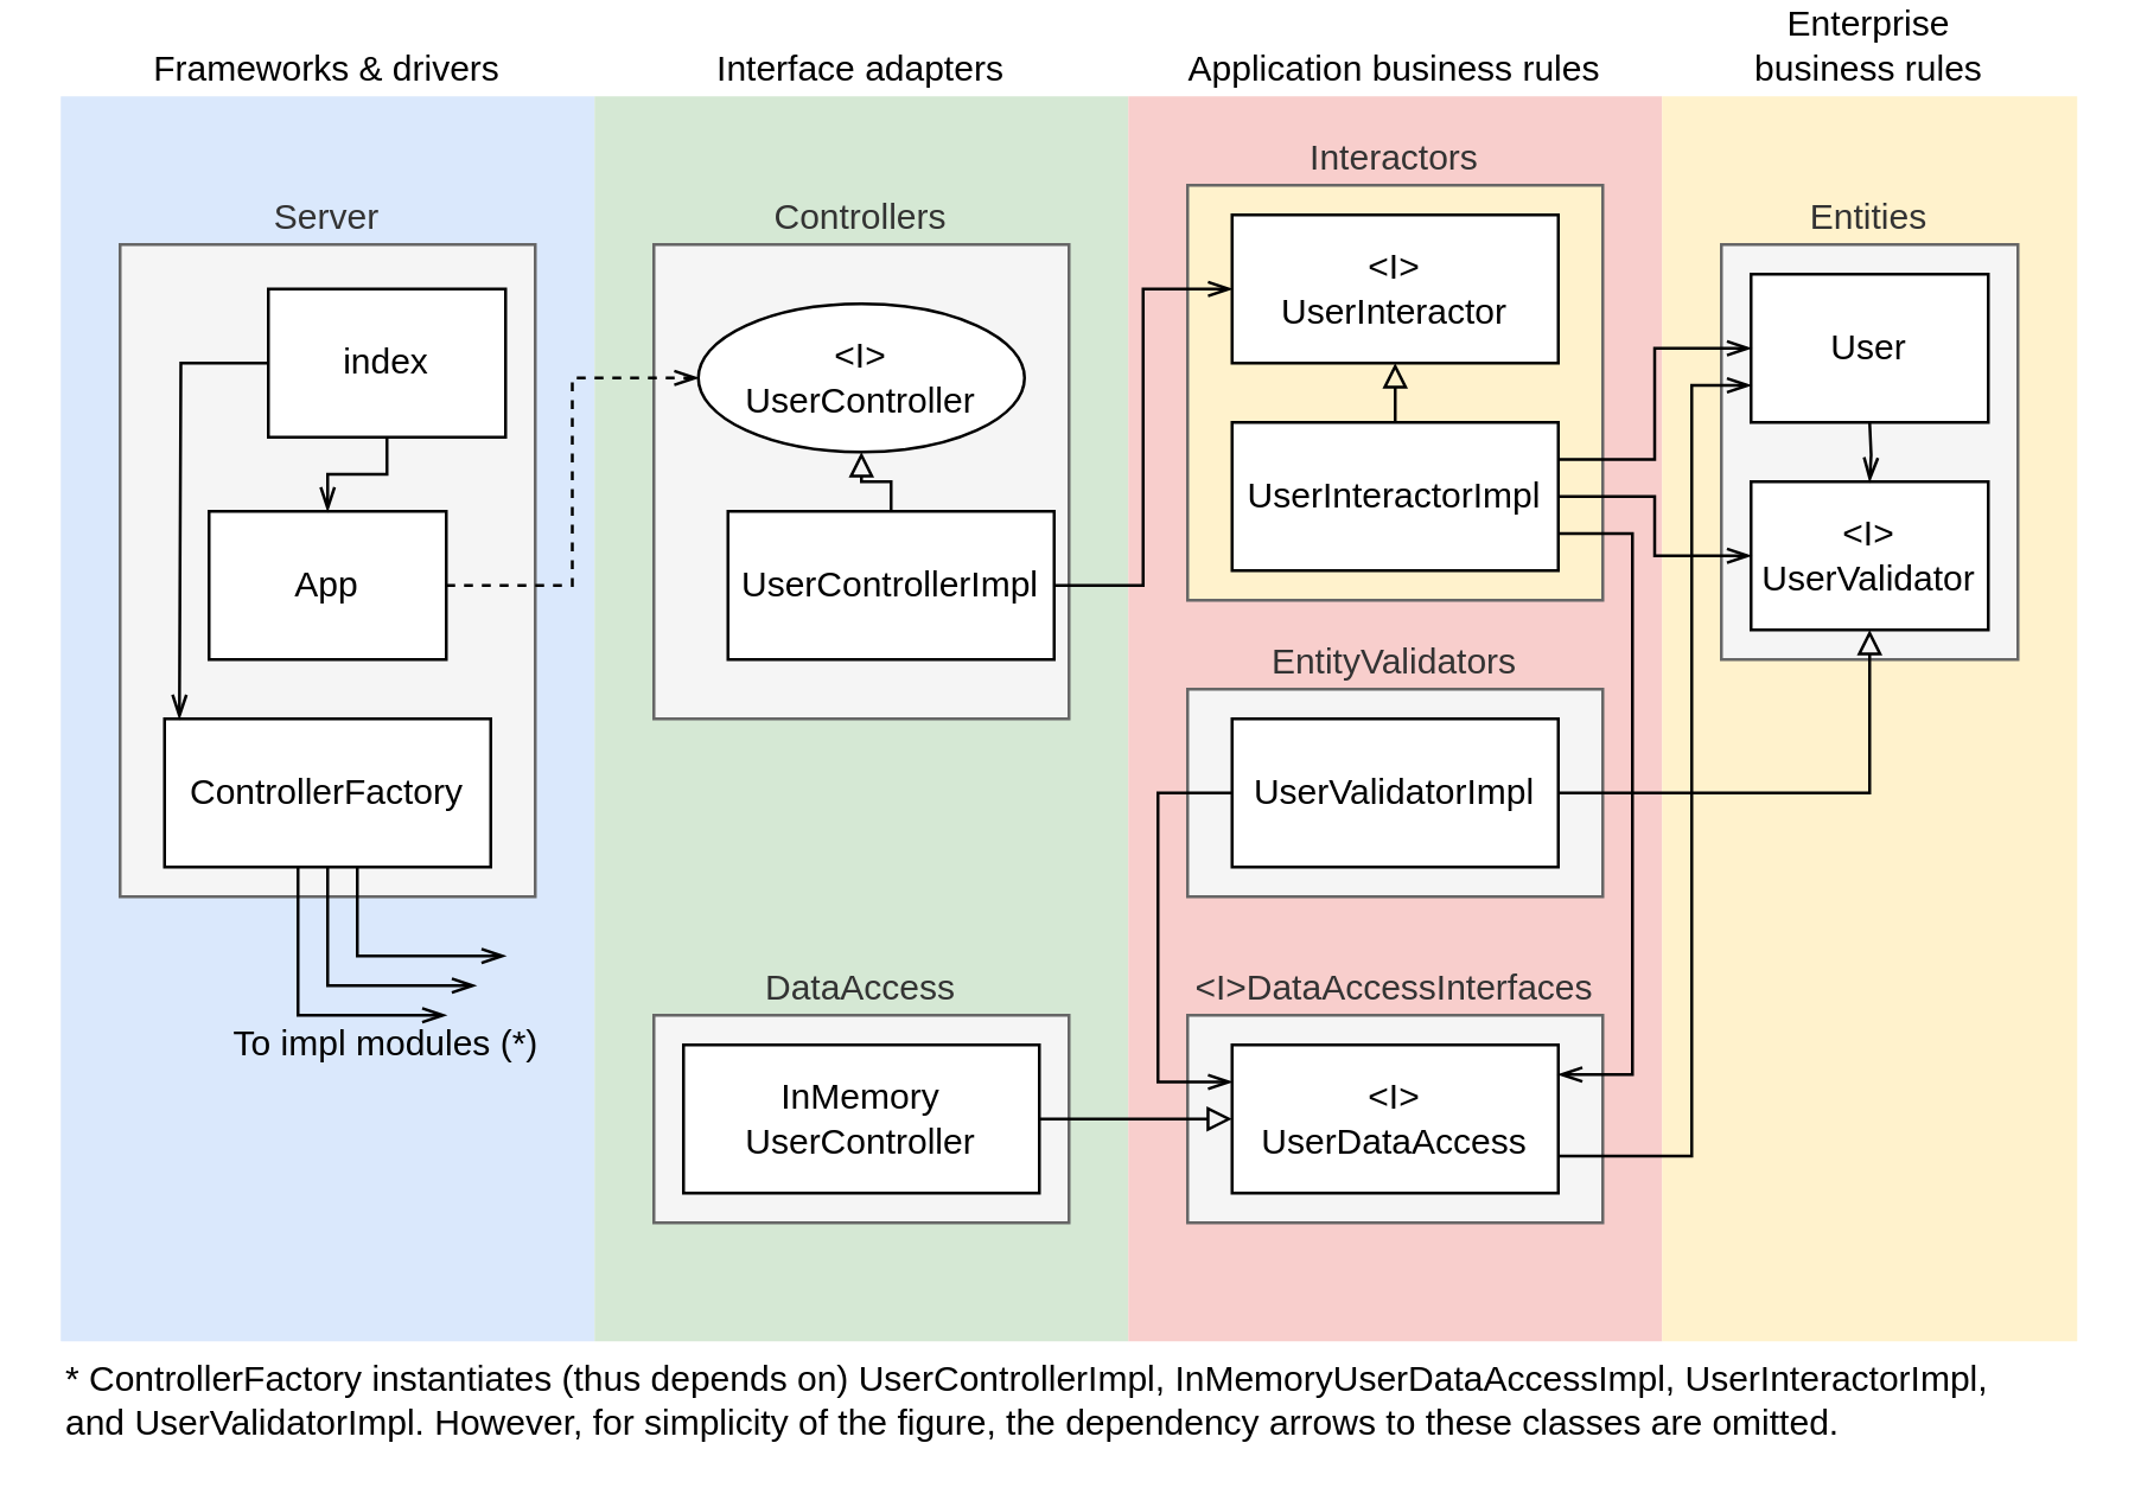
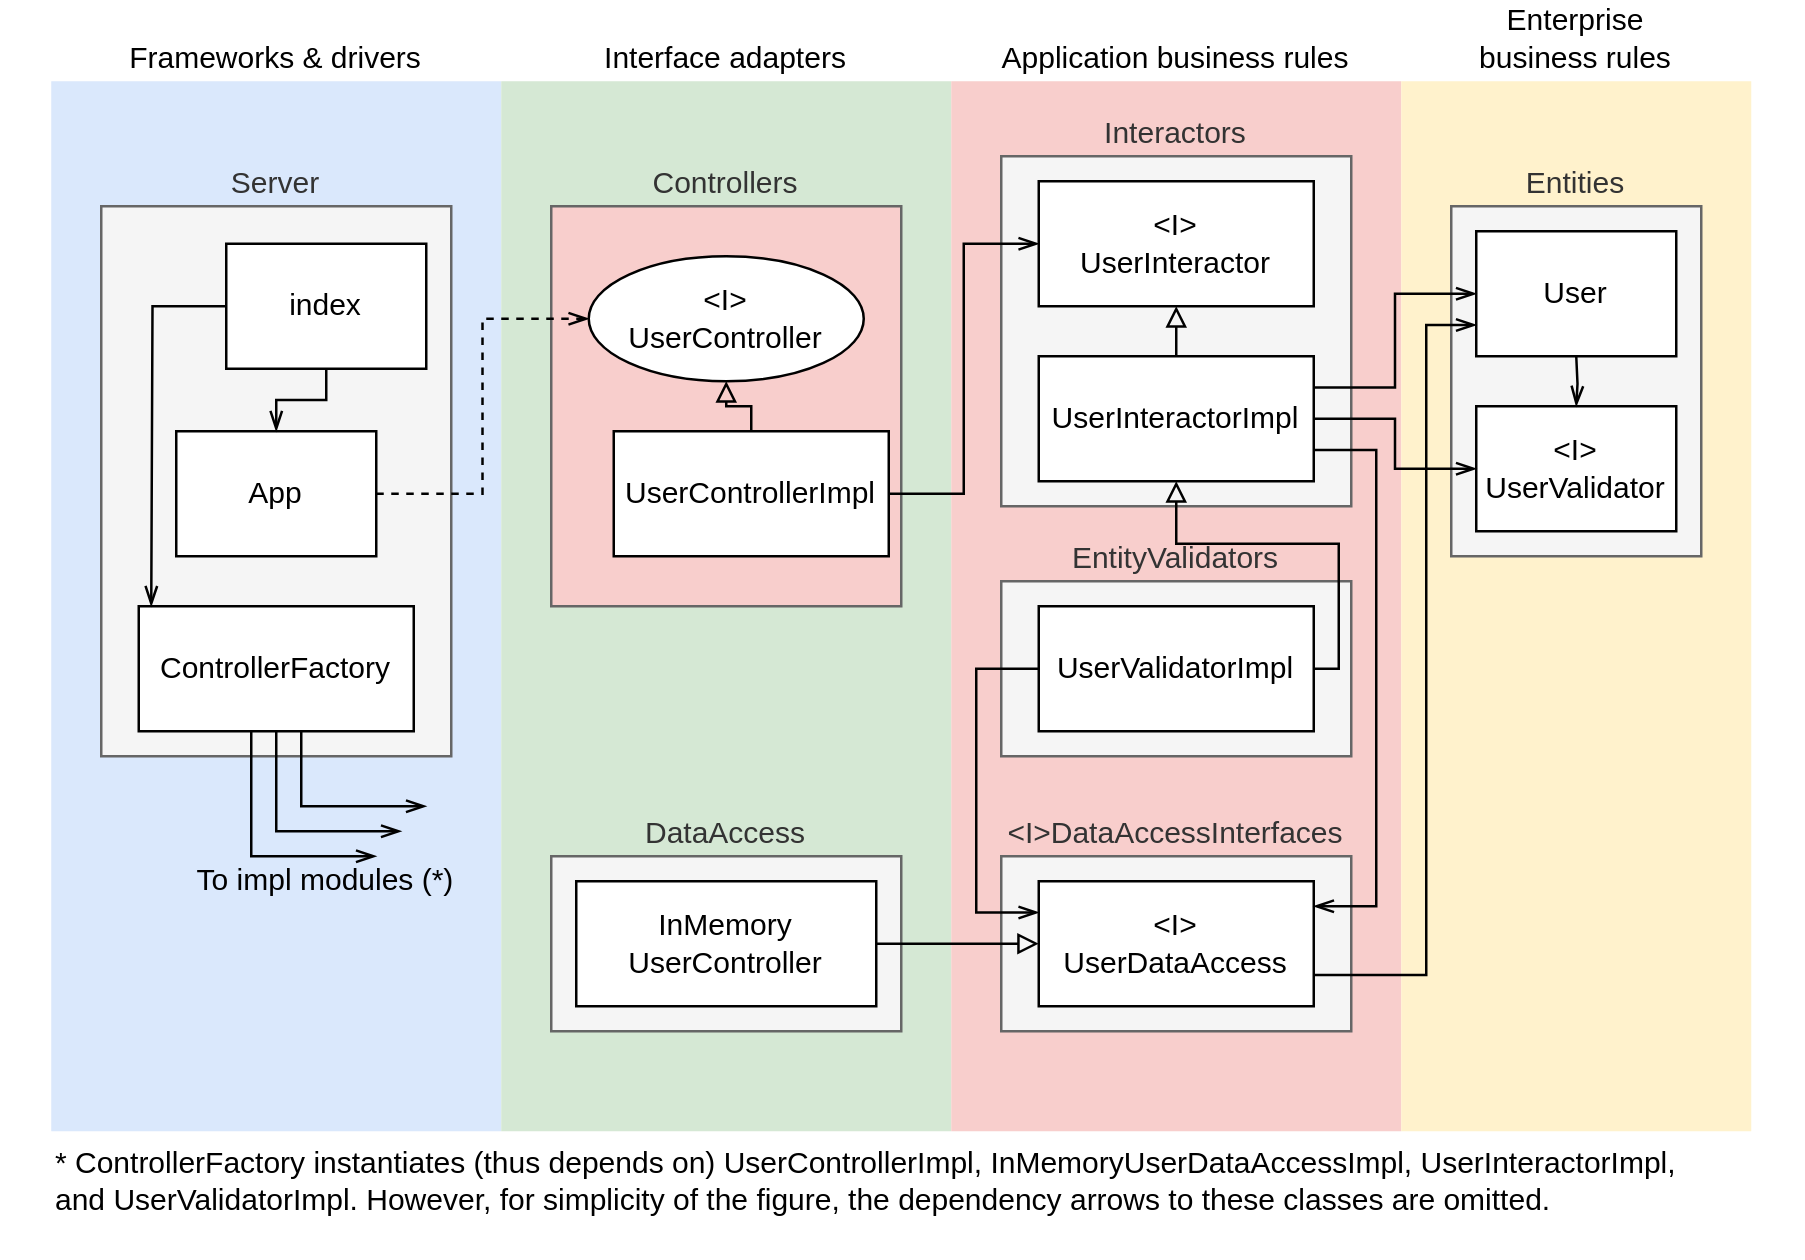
  <mxCell id="0" />
  <mxCell id="1" parent="0" />
  <mxCell id="2" value="Frameworks &amp;amp; drivers" style="rounded=0;whiteSpace=wrap;html=1;fillColor=#dae8fc;align=center;strokeColor=none;labelPosition=center;verticalLabelPosition=top;verticalAlign=bottom;" parent="1" vertex="1"><mxGeometry x="20" y="20" width="180" height="420" as="geometry" /></mxCell>
  <mxCell id="3" value="Interface adapters" style="rounded=0;whiteSpace=wrap;html=1;fillColor=#d5e8d4;align=center;strokeColor=none;labelPosition=center;verticalLabelPosition=top;verticalAlign=bottom;" parent="1" vertex="1"><mxGeometry x="200" y="20" width="180" height="420" as="geometry" /></mxCell>
  <mxCell id="4" value="Application business rules" style="rounded=0;whiteSpace=wrap;html=1;fillColor=#f8cecc;align=center;strokeColor=none;labelPosition=center;verticalLabelPosition=top;verticalAlign=bottom;" parent="1" vertex="1"><mxGeometry x="380" y="20" width="180" height="420" as="geometry" /></mxCell>
  <mxCell id="5" value="Enterprise&lt;br&gt;business rules" style="rounded=0;whiteSpace=wrap;html=1;fillColor=#fff2cc;align=center;strokeColor=none;labelPosition=center;verticalLabelPosition=top;verticalAlign=bottom;" parent="1" vertex="1"><mxGeometry x="560" y="20" width="140" height="420" as="geometry" /></mxCell>
  <mxCell id="6" value="Server" style="rounded=0;whiteSpace=wrap;html=1;fillColor=#f5f5f5;align=center;labelPosition=center;verticalLabelPosition=top;verticalAlign=bottom;strokeColor=#666666;fontColor=#333333;" parent="1" vertex="1"><mxGeometry x="40" y="70" width="140" height="220" as="geometry" /></mxCell>
- <mxCell id="7" value="Controllers" style="rounded=0;whiteSpace=wrap;html=1;fillColor=#f5f5f5;align=center;labelPosition=center;verticalLabelPosition=top;verticalAlign=bottom;strokeColor=#666666;fontColor=#333333;" parent="1" vertex="1"><mxGeometry x="220" y="70" width="140" height="160" as="geometry" /></mxCell>
+ <mxCell id="7" value="Controllers" style="rounded=0;whiteSpace=wrap;html=1;fillColor=#f8cecc;align=center;labelPosition=center;verticalLabelPosition=top;verticalAlign=bottom;strokeColor=#666666;fontColor=#333333;" parent="1" vertex="1"><mxGeometry x="220" y="70" width="140" height="160" as="geometry" /></mxCell>
  <mxCell id="8" value="DataAccess" style="rounded=0;whiteSpace=wrap;html=1;fillColor=#f5f5f5;align=center;labelPosition=center;verticalLabelPosition=top;verticalAlign=bottom;strokeColor=#666666;fontColor=#333333;" parent="1" vertex="1"><mxGeometry x="220" y="330" width="140" height="70" as="geometry" /></mxCell>
  <mxCell id="9" value="&amp;lt;I&amp;gt;DataAccessInterfaces" style="rounded=0;whiteSpace=wrap;html=1;fillColor=#f5f5f5;align=center;labelPosition=center;verticalLabelPosition=top;verticalAlign=bottom;strokeColor=#666666;fontColor=#333333;" parent="1" vertex="1"><mxGeometry x="400" y="330" width="140" height="70" as="geometry" /></mxCell>
  <mxCell id="10" value="EntityValidators" style="rounded=0;whiteSpace=wrap;html=1;fillColor=#f5f5f5;align=center;labelPosition=center;verticalLabelPosition=top;verticalAlign=bottom;strokeColor=#666666;fontColor=#333333;" parent="1" vertex="1"><mxGeometry x="400" y="220" width="140" height="70" as="geometry" /></mxCell>
- <mxCell id="11" value="Interactors" style="rounded=0;whiteSpace=wrap;html=1;fillColor=#fff2cc;align=center;labelPosition=center;verticalLabelPosition=top;verticalAlign=bottom;strokeColor=#666666;fontColor=#333333;" parent="1" vertex="1"><mxGeometry x="400" y="50" width="140" height="140" as="geometry" /></mxCell>
+ <mxCell id="11" value="Interactors" style="rounded=0;whiteSpace=wrap;html=1;fillColor=#f5f5f5;align=center;labelPosition=center;verticalLabelPosition=top;verticalAlign=bottom;strokeColor=#666666;fontColor=#333333;" parent="1" vertex="1"><mxGeometry x="400" y="50" width="140" height="140" as="geometry" /></mxCell>
  <mxCell id="12" value="Entities" style="rounded=0;whiteSpace=wrap;html=1;fillColor=#f5f5f5;align=center;labelPosition=center;verticalLabelPosition=top;verticalAlign=bottom;strokeColor=#666666;fontColor=#333333;" parent="1" vertex="1"><mxGeometry x="580" y="70" width="100" height="140" as="geometry" /></mxCell>
  <mxCell id="13" value="User" style="rounded=0;whiteSpace=wrap;html=1;" parent="1" vertex="1"><mxGeometry x="590" y="80" width="80" height="50" as="geometry" /></mxCell>
  <mxCell id="14" value="&amp;lt;I&amp;gt;&lt;br&gt;UserValidator" style="rounded=0;whiteSpace=wrap;html=1;" parent="1" vertex="1"><mxGeometry x="590" y="150" width="80" height="50" as="geometry" /></mxCell>
  <mxCell id="15" value="&amp;lt;I&amp;gt;&lt;br&gt;UserDataAccess" style="rounded=0;whiteSpace=wrap;html=1;" parent="1" vertex="1"><mxGeometry x="415" y="340" width="110" height="50" as="geometry" /></mxCell>
  <mxCell id="16" value="&amp;lt;I&amp;gt;&lt;br&gt;UserInteractor" style="rounded=0;whiteSpace=wrap;html=1;" parent="1" vertex="1"><mxGeometry x="415" y="60" width="110" height="50" as="geometry" /></mxCell>
  <mxCell id="17" value="&amp;lt;I&amp;gt;&lt;br&gt;UserController" style="ellipse;whiteSpace=wrap;html=1;" parent="1" vertex="1"><mxGeometry x="235" y="90" width="110" height="50" as="geometry" /></mxCell>
  <mxCell id="18" value="UserValidatorImpl" style="rounded=0;whiteSpace=wrap;html=1;" parent="1" vertex="1"><mxGeometry x="415" y="230" width="110" height="50" as="geometry" /></mxCell>
  <mxCell id="19" value="UserInteractorImpl" style="rounded=0;whiteSpace=wrap;html=1;" parent="1" vertex="1"><mxGeometry x="415" y="130" width="110" height="50" as="geometry" /></mxCell>
  <mxCell id="20" value="UserControllerImpl" style="rounded=0;whiteSpace=wrap;html=1;" parent="1" vertex="1"><mxGeometry x="245" y="160" width="110" height="50" as="geometry" /></mxCell>
  <mxCell id="21" value="InMemory&lt;br&gt;UserController" style="rounded=0;whiteSpace=wrap;html=1;" parent="1" vertex="1"><mxGeometry x="230" y="340" width="120" height="50" as="geometry" /></mxCell>
  <mxCell id="22" value="index" style="rounded=0;whiteSpace=wrap;html=1;" parent="1" vertex="1"><mxGeometry x="90" y="85" width="80" height="50" as="geometry" /></mxCell>
  <mxCell id="23" value="ControllerFactory" style="rounded=0;whiteSpace=wrap;html=1;" parent="1" vertex="1"><mxGeometry x="55" y="230" width="110" height="50" as="geometry" /></mxCell>
  <mxCell id="24" value="" style="endArrow=openThin;html=1;entryX=0;entryY=0.5;entryDx=0;entryDy=0;exitX=1;exitY=0.25;exitDx=0;exitDy=0;edgeStyle=orthogonalEdgeStyle;rounded=0;endFill=0;" parent="1" source="19" target="13" edge="1"><mxGeometry width="50" height="50" relative="1" as="geometry"><mxPoint x="230" y="300" as="sourcePoint" /><mxPoint x="280" y="250" as="targetPoint" /></mxGeometry></mxCell>
  <mxCell id="25" value="" style="endArrow=openThin;html=1;entryX=0.5;entryY=0;entryDx=0;entryDy=0;edgeStyle=orthogonalEdgeStyle;rounded=0;endFill=0;" parent="1" target="14" edge="1"><mxGeometry width="50" height="50" relative="1" as="geometry"><mxPoint x="630" y="130" as="sourcePoint" /><mxPoint x="600" y="115" as="targetPoint" /></mxGeometry></mxCell>
- <mxCell id="26" value="" style="endArrow=block;html=1;entryX=0.5;entryY=1;entryDx=0;entryDy=0;exitX=1;exitY=0.5;exitDx=0;exitDy=0;edgeStyle=orthogonalEdgeStyle;rounded=0;endFill=0;" parent="1" source="18" target="14" edge="1"><mxGeometry width="50" height="50" relative="1" as="geometry"><mxPoint x="535" y="95" as="sourcePoint" /><mxPoint x="580" y="115" as="targetPoint" /></mxGeometry></mxCell>
+ <mxCell id="26" value="" style="endArrow=block;html=1;exitX=1;exitY=0.5;exitDx=0;exitDy=0;edgeStyle=orthogonalEdgeStyle;rounded=0;endFill=0;" parent="1" source="18" target="19" edge="1"><mxGeometry width="50" height="50" relative="1" as="geometry"><mxPoint x="535" y="95" as="sourcePoint" /><mxPoint x="580" y="115" as="targetPoint" /></mxGeometry></mxCell>
  <mxCell id="27" value="" style="endArrow=block;html=1;entryX=0.5;entryY=1;entryDx=0;entryDy=0;exitX=0.5;exitY=0;exitDx=0;exitDy=0;edgeStyle=orthogonalEdgeStyle;rounded=0;endFill=0;" parent="1" source="19" target="16" edge="1"><mxGeometry width="50" height="50" relative="1" as="geometry"><mxPoint x="545" y="105" as="sourcePoint" /><mxPoint x="590" y="125" as="targetPoint" /></mxGeometry></mxCell>
  <mxCell id="28" value="" style="endArrow=openThin;html=1;exitX=1;exitY=0.75;exitDx=0;exitDy=0;edgeStyle=orthogonalEdgeStyle;rounded=0;endFill=0;" parent="1" source="19" edge="1"><mxGeometry width="50" height="50" relative="1" as="geometry"><mxPoint x="480" y="280" as="sourcePoint" /><mxPoint x="525" y="350" as="targetPoint" /><Array as="points"><mxPoint x="550" y="168" /><mxPoint x="550" y="350" /></Array></mxGeometry></mxCell>
  <mxCell id="29" value="" style="endArrow=block;html=1;exitX=1;exitY=0.5;exitDx=0;exitDy=0;edgeStyle=orthogonalEdgeStyle;rounded=0;endFill=0;entryX=0;entryY=0.5;entryDx=0;entryDy=0;" parent="1" source="21" target="15" edge="1"><mxGeometry width="50" height="50" relative="1" as="geometry"><mxPoint x="535" y="295" as="sourcePoint" /><mxPoint x="420" y="365" as="targetPoint" /></mxGeometry></mxCell>
  <mxCell id="30" value="" style="endArrow=openThin;html=1;entryX=0;entryY=0.5;entryDx=0;entryDy=0;exitX=1;exitY=0.5;exitDx=0;exitDy=0;edgeStyle=orthogonalEdgeStyle;rounded=0;endFill=0;" parent="1" source="20" target="16" edge="1"><mxGeometry width="50" height="50" relative="1" as="geometry"><mxPoint x="535" y="95" as="sourcePoint" /><mxPoint x="580" y="115" as="targetPoint" /></mxGeometry></mxCell>
  <mxCell id="31" value="" style="endArrow=block;html=1;exitX=0.5;exitY=0;exitDx=0;exitDy=0;edgeStyle=orthogonalEdgeStyle;rounded=0;endFill=0;entryX=0.5;entryY=1;entryDx=0;entryDy=0;" parent="1" source="20" target="17" edge="1"><mxGeometry width="50" height="50" relative="1" as="geometry"><mxPoint x="365" y="335" as="sourcePoint" /><mxPoint x="410" y="335" as="targetPoint" /></mxGeometry></mxCell>
  <mxCell id="32" value="" style="endArrow=openThin;html=1;exitX=1;exitY=0.5;exitDx=0;exitDy=0;edgeStyle=orthogonalEdgeStyle;rounded=0;endFill=0;entryX=0;entryY=0.5;entryDx=0;entryDy=0;dashed=1;" parent="1" source="41" target="17" edge="1"><mxGeometry width="50" height="50" relative="1" as="geometry"><mxPoint x="355" y="195" as="sourcePoint" /><mxPoint x="240" y="115" as="targetPoint" /></mxGeometry></mxCell>
  <mxCell id="33" value="" style="endArrow=openThin;html=1;entryX=0;entryY=0.25;entryDx=0;entryDy=0;exitX=0;exitY=0.5;exitDx=0;exitDy=0;edgeStyle=orthogonalEdgeStyle;rounded=0;endFill=0;" parent="1" source="18" target="15" edge="1"><mxGeometry width="50" height="50" relative="1" as="geometry"><mxPoint x="360" y="195" as="sourcePoint" /><mxPoint x="425" y="95" as="targetPoint" /><Array as="points"><mxPoint x="390" y="255" /><mxPoint x="390" y="353" /></Array></mxGeometry></mxCell>
  <mxCell id="34" value="" style="endArrow=openThin;html=1;entryX=0;entryY=0.75;entryDx=0;entryDy=0;exitX=1;exitY=0.75;exitDx=0;exitDy=0;edgeStyle=orthogonalEdgeStyle;rounded=0;endFill=0;" parent="1" source="15" target="13" edge="1"><mxGeometry width="50" height="50" relative="1" as="geometry"><mxPoint x="535" y="95" as="sourcePoint" /><mxPoint x="600" y="115" as="targetPoint" /><Array as="points"><mxPoint x="570" y="378" /><mxPoint x="570" y="118" /></Array></mxGeometry></mxCell>
  <mxCell id="35" value="* ControllerFactory instantiates (thus depends on) UserControllerImpl, InMemoryUserDataAccessImpl, UserInteractorImpl, and UserValidatorImpl. However, for simplicity of the figure, the dependency arrows to these classes are omitted." style="text;html=1;strokeColor=none;fillColor=none;align=left;verticalAlign=middle;whiteSpace=wrap;rounded=0;" parent="1" vertex="1"><mxGeometry x="20" y="450" width="660" height="20" as="geometry" /></mxCell>
  <mxCell id="36" value="" style="endArrow=openThin;html=1;entryX=0;entryY=0.5;entryDx=0;entryDy=0;exitX=1;exitY=0.5;exitDx=0;exitDy=0;edgeStyle=orthogonalEdgeStyle;rounded=0;endFill=0;" parent="1" source="19" target="14" edge="1"><mxGeometry width="50" height="50" relative="1" as="geometry"><mxPoint x="535" y="95" as="sourcePoint" /><mxPoint x="600" y="115" as="targetPoint" /></mxGeometry></mxCell>
  <mxCell id="37" value="" style="endArrow=openThin;html=1;edgeStyle=orthogonalEdgeStyle;rounded=0;endFill=0;" edge="1" parent="1"><mxGeometry width="50" height="50" relative="1" as="geometry"><mxPoint x="120" y="280" as="sourcePoint" /><mxPoint x="170" y="310" as="targetPoint" /><Array as="points"><mxPoint x="120" y="310" /></Array></mxGeometry></mxCell>
  <mxCell id="38" value="" style="endArrow=openThin;html=1;edgeStyle=orthogonalEdgeStyle;rounded=0;endFill=0;" edge="1" parent="1"><mxGeometry width="50" height="50" relative="1" as="geometry"><mxPoint x="110" y="280" as="sourcePoint" /><mxPoint x="160" y="320" as="targetPoint" /><Array as="points"><mxPoint x="110" y="320" /><mxPoint x="160" y="320" /></Array></mxGeometry></mxCell>
  <mxCell id="39" value="" style="endArrow=openThin;html=1;edgeStyle=orthogonalEdgeStyle;rounded=0;endFill=0;" edge="1" parent="1"><mxGeometry width="50" height="50" relative="1" as="geometry"><mxPoint x="100" y="280" as="sourcePoint" /><mxPoint x="150" y="330" as="targetPoint" /><Array as="points"><mxPoint x="100" y="330" /></Array></mxGeometry></mxCell>
  <mxCell id="40" value="To impl modules (*)" style="text;html=1;strokeColor=none;fillColor=none;align=center;verticalAlign=middle;whiteSpace=wrap;rounded=0;" vertex="1" parent="1"><mxGeometry x="70" y="330" width="120" height="20" as="geometry" /></mxCell>
  <mxCell id="41" value="App" style="rounded=0;whiteSpace=wrap;html=1;" vertex="1" parent="1"><mxGeometry x="70" y="160" width="80" height="50" as="geometry" /></mxCell>
  <mxCell id="42" value="" style="endArrow=openThin;html=1;exitX=0.5;exitY=1;exitDx=0;exitDy=0;edgeStyle=orthogonalEdgeStyle;rounded=0;endFill=0;entryX=0.5;entryY=0;entryDx=0;entryDy=0;" edge="1" parent="1" source="22" target="41"><mxGeometry width="50" height="50" relative="1" as="geometry"><mxPoint x="95" y="140" as="sourcePoint" /><mxPoint x="180" y="70" as="targetPoint" /></mxGeometry></mxCell>
  <mxCell id="43" value="" style="endArrow=openThin;html=1;exitX=0;exitY=0.5;exitDx=0;exitDy=0;edgeStyle=orthogonalEdgeStyle;rounded=0;endFill=0;" edge="1" parent="1" source="22"><mxGeometry width="50" height="50" relative="1" as="geometry"><mxPoint x="160" y="195" as="sourcePoint" /><mxPoint x="60" y="230" as="targetPoint" /></mxGeometry></mxCell>
